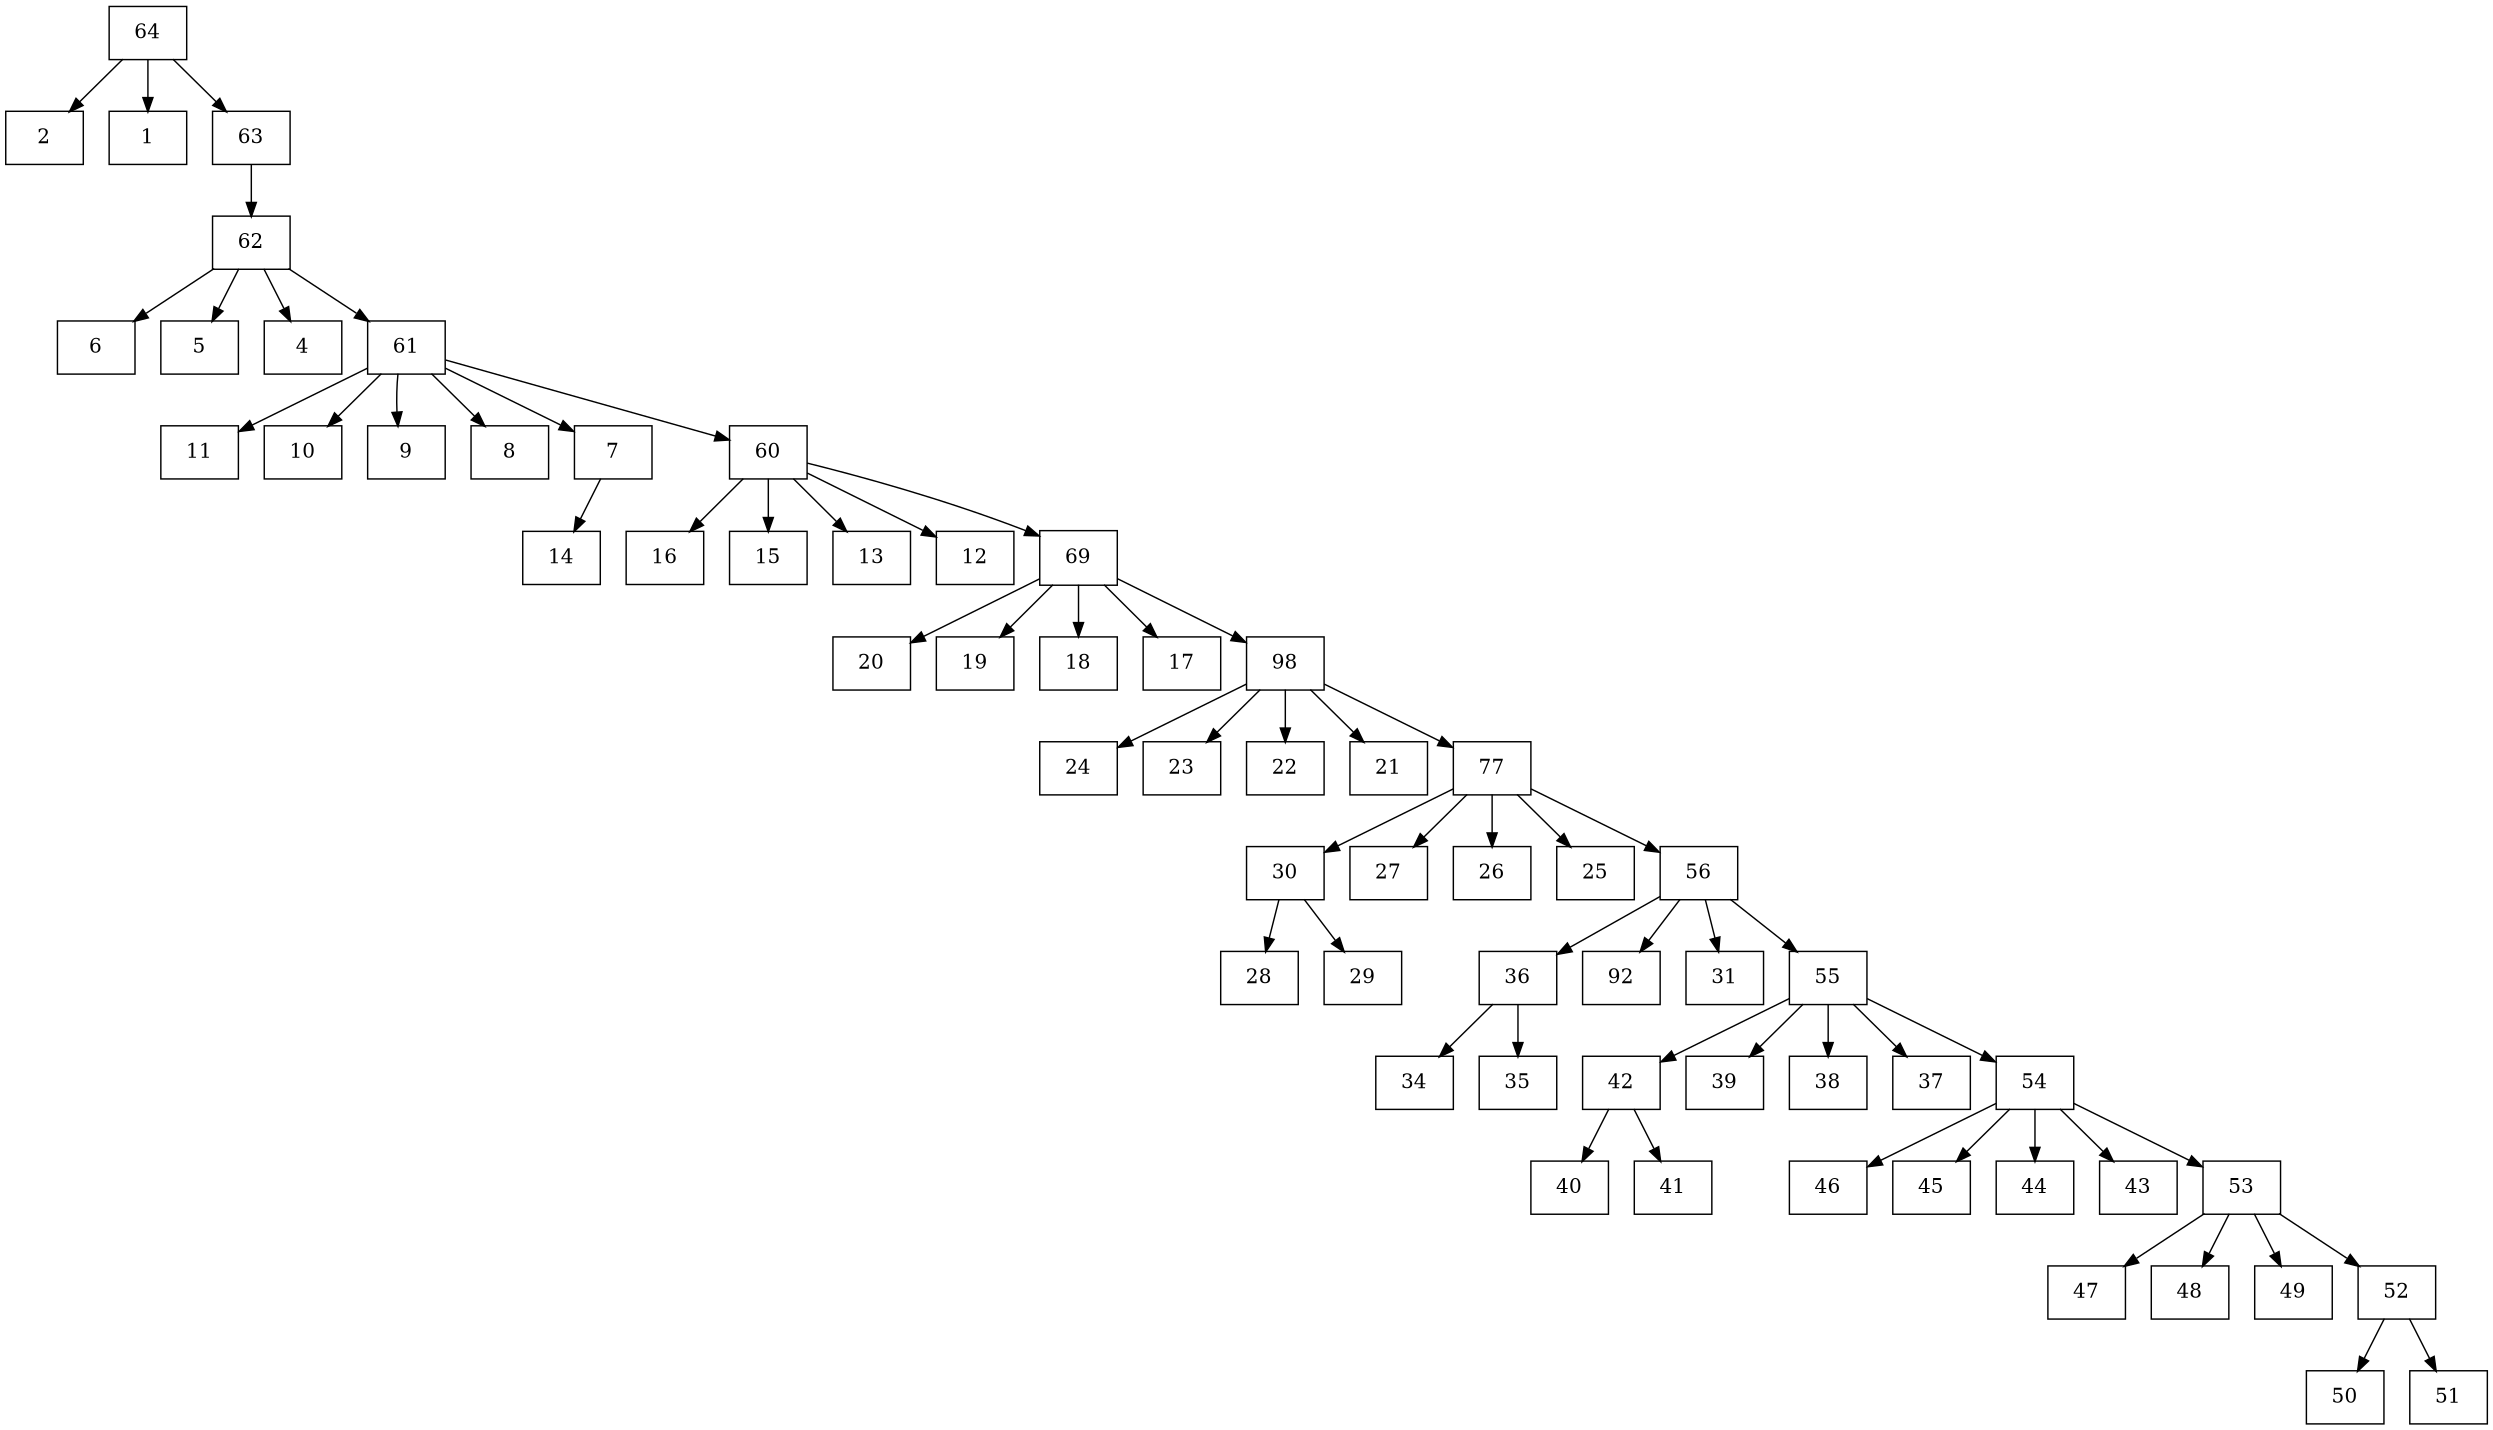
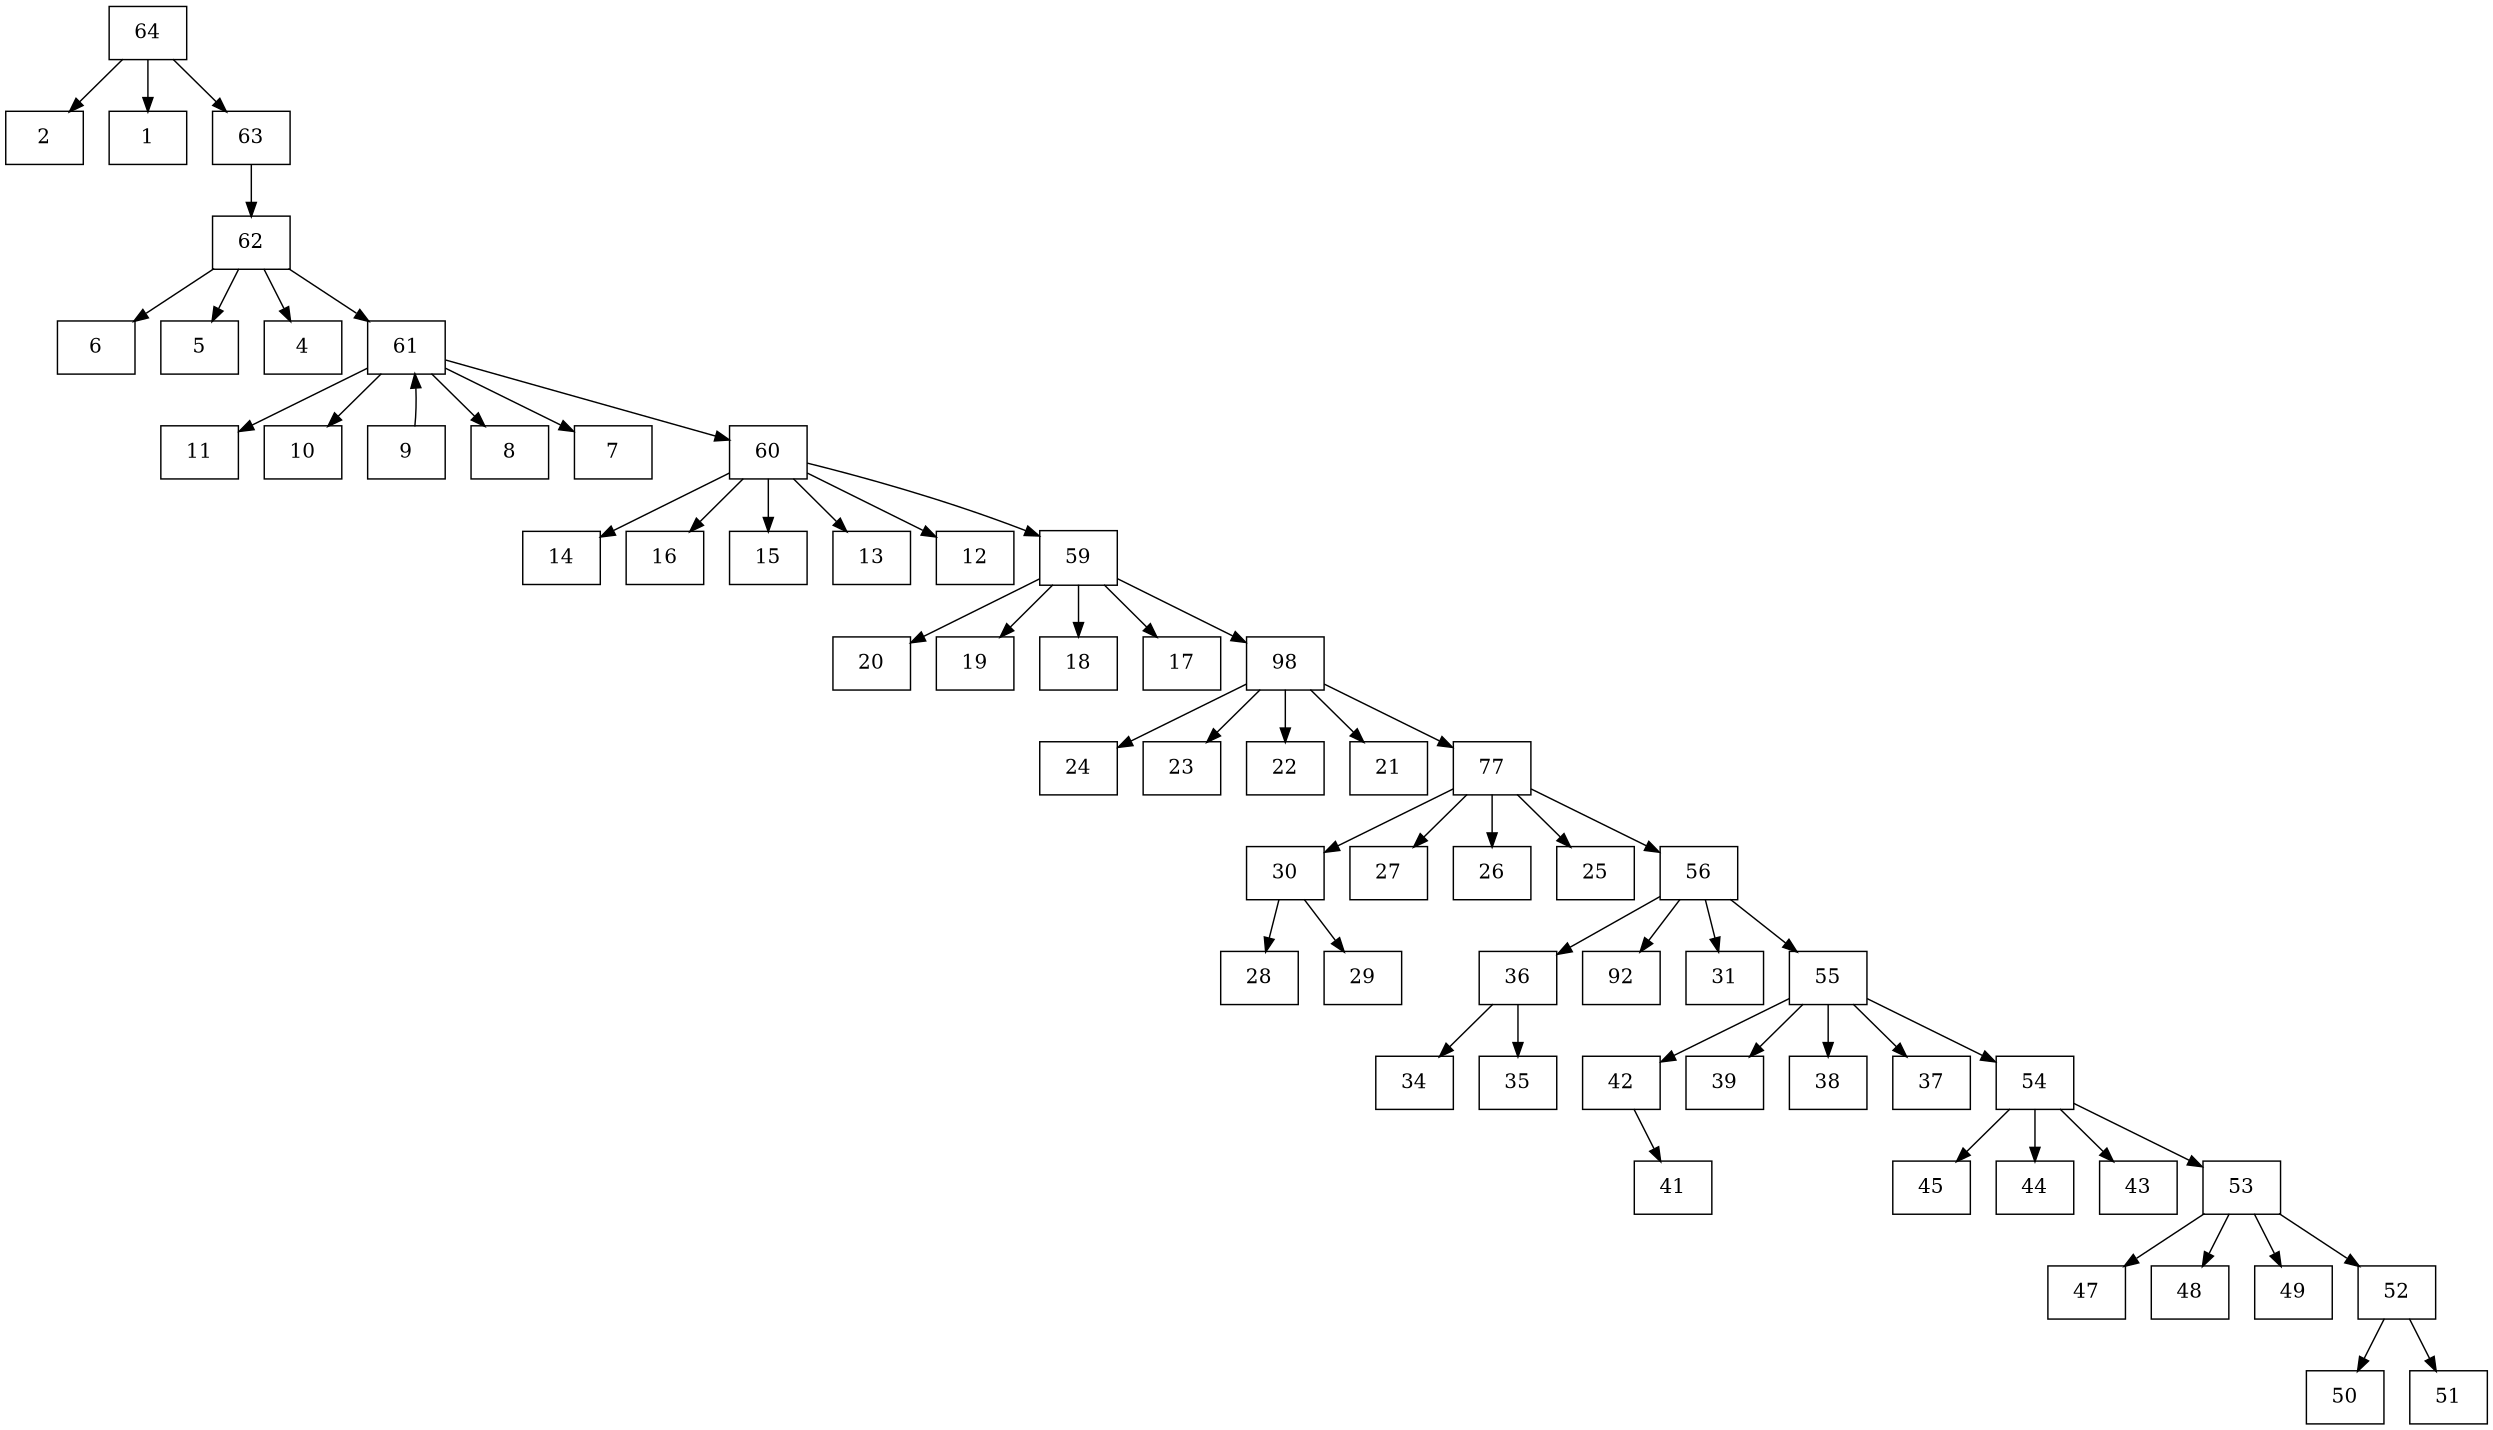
  digraph {
    node [level=11 shape=record]
    n1 [label=64 level=1]
    n2 [label=2 level=2]
    n3 [label=1 level=2]
    n4 [label=63 level=2]
    n5 [label=62 level=3]
    n6 [label=6 level=4]
    n7 [label=5 level=4]
    n8 [label=4 level=4]
    n9 [label=61 level=4]
    n10 [label=11 level=5]
    n11 [label=10 level=5]
    n12 [label=9 level=5]
    n13 [label=8 level=5]
    n14 [label=7 level=5]
    n15 [label=60 level=5]
    n16 [label=16 level=6]
    n17 [label=15 level=6]
    n18 [label=14 level=6]
    n19 [label=13 level=6]
    n20 [label=12 level=6]
-   n21 [label=69 level=6]
+   n21 [label=59 level=6]
    n22 [label=20 level=7]
    n23 [label=19 level=7]
    n24 [label=18 level=7]
    n25 [label=17 level=7]
    n26 [label=98 level=7]
    n27 [label=24 level=8]
    n28 [label=23 level=8]
    n29 [label=22 level=8]
    n30 [label=21 level=8]
    n31 [label=77 level=8]
    n32 [label=30 level=9]
    n33 [label=27 level=9]
    n34 [label=26 level=9]
    n35 [label=25 level=9]
    n36 [label=56 level=9]
    n37 [label=28 level=10]
    n38 [label=29 level=10]
    n39 [label=36 level=10]
    n40 [label=92 level=10]
    n41 [label=31 level=10]
    n42 [label=55 level=10]
    n43 [label=34]
    n44 [label=35]
    n45 [label=42]
    n46 [label=39]
    n47 [label=38]
    n48 [label=37]
    n49 [label=54]
-   n50 [label=40 level=12]
    n51 [label=41 level=12]
-   n52 [label=46 level=12]
    n53 [label=45 level=12]
    n54 [label=44 level=12]
    n55 [label=43 level=12]
    n56 [label=53 level=12]
    n57 [label=47 level=13]
    n58 [label=48 level=13]
    n59 [label=49 level=13]
    n60 [label=52 level=13]
    n61 [label=50 level=14]
    n62 [label=51 level=14]
    n1 -> n2
    n1 -> n3
    n1 -> n4
    n4 -> n5
    n5 -> n6
    n5 -> n7
    n5 -> n8
    n5 -> n9
    n9 -> n10
    n9 -> n11
-   n9 -> n12
+   n12 -> n9
    n9 -> n13
    n9 -> n14
    n9 -> n15
    n15 -> n16
    n15 -> n17
-   n14 -> n18
+   n15 -> n18
    n15 -> n19
    n15 -> n20
    n15 -> n21
    n21 -> n22
    n21 -> n23
    n21 -> n24
    n21 -> n25
    n21 -> n26
    n26 -> n27
    n26 -> n28
    n26 -> n29
    n26 -> n30
    n26 -> n31
    n31 -> n32
    n31 -> n33
    n31 -> n34
    n31 -> n35
    n31 -> n36
    n32 -> n37
    n32 -> n38
    n36 -> n39
    n36 -> n40
    n36 -> n41
    n36 -> n42
    n39 -> n43
    n39 -> n44
    n42 -> n45
    n42 -> n46
    n42 -> n47
    n42 -> n48
    n42 -> n49
-   n45 -> n50
    n45 -> n51
-   n49 -> n52
    n49 -> n53
    n49 -> n54
    n49 -> n55
    n49 -> n56
    n56 -> n57
    n56 -> n58
    n56 -> n59
    n56 -> n60
    n60 -> n61
    n60 -> n62
  }
